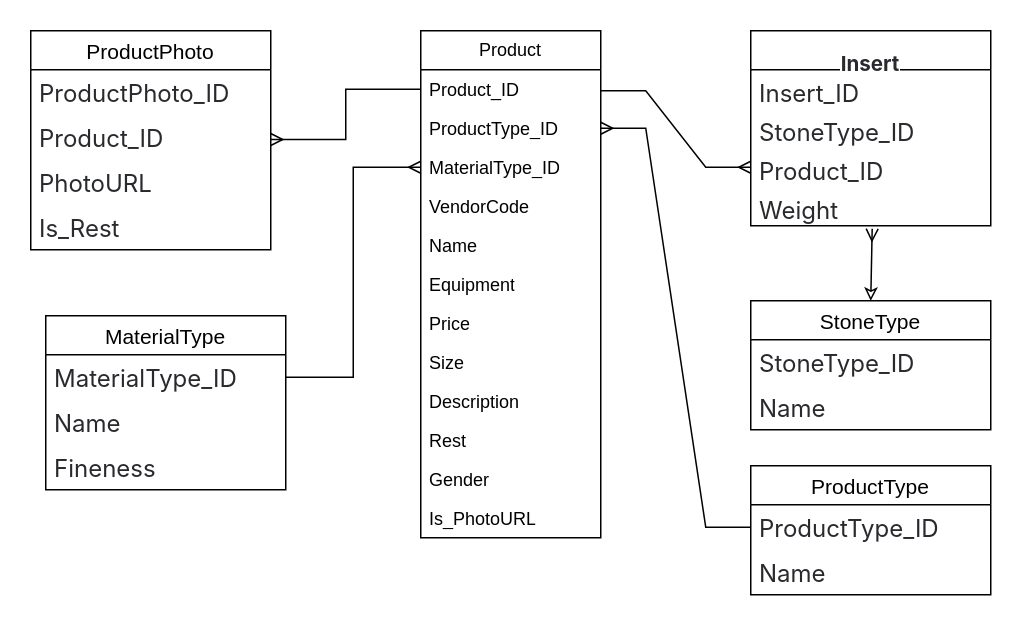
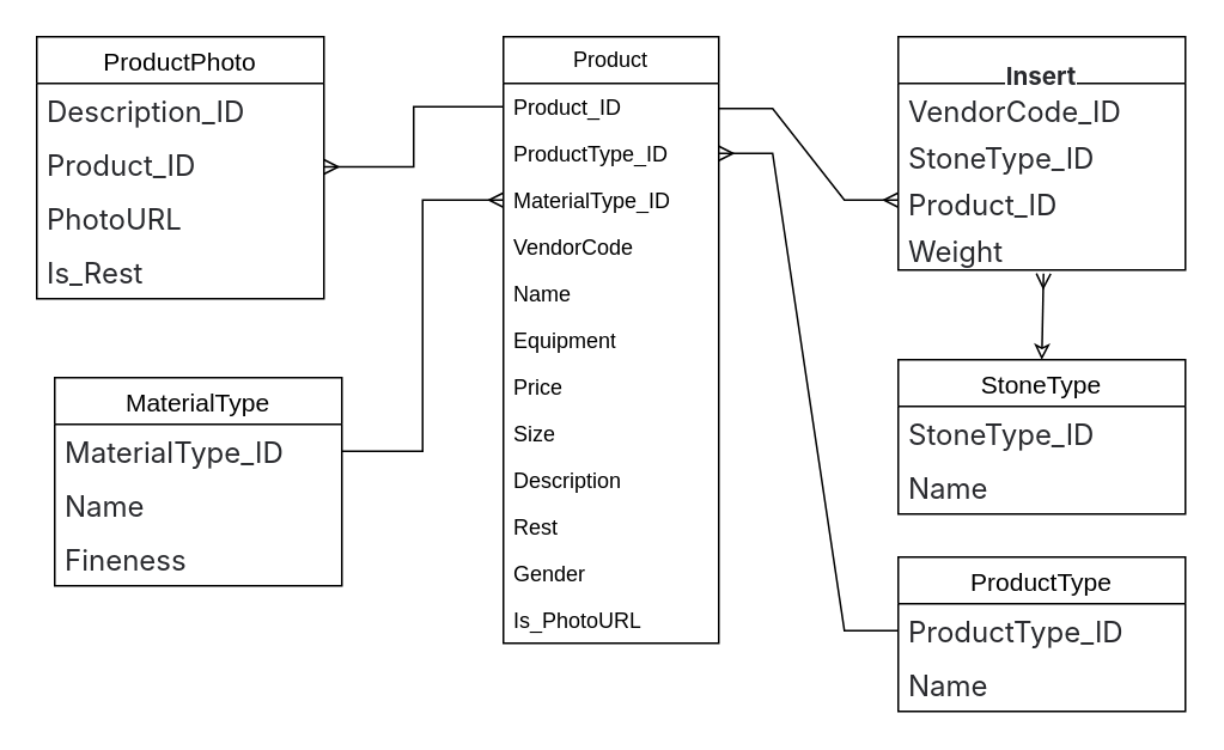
  <mxCell id="0" />
  <mxCell id="1" parent="0" />
  <mxCell id="2" value="Product" style="swimlane;fontStyle=0;childLayout=stackLayout;horizontal=1;startSize=26;fillColor=none;horizontalStack=0;resizeParent=1;resizeParentMax=0;resizeLast=0;collapsible=1;marginBottom=0;whiteSpace=wrap;html=1;" vertex="1" parent="1"><mxGeometry x="280" y="20" width="120" height="338" as="geometry" /></mxCell>
  <mxCell id="3" value="Product_ID&lt;span style=&quot;white-space: pre;&quot;&gt;&#09;&lt;/span&gt;&lt;div&gt;&lt;br&gt;&lt;/div&gt;" style="text;strokeColor=none;fillColor=none;align=left;verticalAlign=top;spacingLeft=4;spacingRight=4;overflow=hidden;rotatable=0;points=[[0,0.5],[1,0.5]];portConstraint=eastwest;whiteSpace=wrap;html=1;" vertex="1" parent="2"><mxGeometry y="26" width="120" height="26" as="geometry" /></mxCell>
  <mxCell id="4" value="ProductType_ID" style="text;strokeColor=none;fillColor=none;align=left;verticalAlign=top;spacingLeft=4;spacingRight=4;overflow=hidden;rotatable=0;points=[[0,0.5],[1,0.5]];portConstraint=eastwest;whiteSpace=wrap;html=1;" vertex="1" parent="2"><mxGeometry y="52" width="120" height="26" as="geometry" /></mxCell>
  <mxCell id="5" value="MaterialType_ID" style="text;strokeColor=none;fillColor=none;align=left;verticalAlign=top;spacingLeft=4;spacingRight=4;overflow=hidden;rotatable=0;points=[[0,0.5],[1,0.5]];portConstraint=eastwest;whiteSpace=wrap;html=1;" vertex="1" parent="2"><mxGeometry y="78" width="120" height="26" as="geometry" /></mxCell>
  <mxCell id="6" value="VendorCode" style="text;strokeColor=none;fillColor=none;align=left;verticalAlign=top;spacingLeft=4;spacingRight=4;overflow=hidden;rotatable=0;points=[[0,0.5],[1,0.5]];portConstraint=eastwest;whiteSpace=wrap;html=1;" vertex="1" parent="2"><mxGeometry y="104" width="120" height="26" as="geometry" /></mxCell>
  <mxCell id="7" value="Name" style="text;strokeColor=none;fillColor=none;align=left;verticalAlign=top;spacingLeft=4;spacingRight=4;overflow=hidden;rotatable=0;points=[[0,0.5],[1,0.5]];portConstraint=eastwest;whiteSpace=wrap;html=1;" vertex="1" parent="2"><mxGeometry y="130" width="120" height="26" as="geometry" /></mxCell>
  <mxCell id="8" value="Equipment" style="text;strokeColor=none;fillColor=none;align=left;verticalAlign=top;spacingLeft=4;spacingRight=4;overflow=hidden;rotatable=0;points=[[0,0.5],[1,0.5]];portConstraint=eastwest;whiteSpace=wrap;html=1;" vertex="1" parent="2"><mxGeometry y="156" width="120" height="26" as="geometry" /></mxCell>
  <mxCell id="9" value="Price" style="text;strokeColor=none;fillColor=none;align=left;verticalAlign=top;spacingLeft=4;spacingRight=4;overflow=hidden;rotatable=0;points=[[0,0.5],[1,0.5]];portConstraint=eastwest;whiteSpace=wrap;html=1;" vertex="1" parent="2"><mxGeometry y="182" width="120" height="26" as="geometry" /></mxCell>
  <mxCell id="10" value="Size" style="text;strokeColor=none;fillColor=none;align=left;verticalAlign=top;spacingLeft=4;spacingRight=4;overflow=hidden;rotatable=0;points=[[0,0.5],[1,0.5]];portConstraint=eastwest;whiteSpace=wrap;html=1;" vertex="1" parent="2"><mxGeometry y="208" width="120" height="26" as="geometry" /></mxCell>
  <mxCell id="11" value="Description" style="text;strokeColor=none;fillColor=none;align=left;verticalAlign=top;spacingLeft=4;spacingRight=4;overflow=hidden;rotatable=0;points=[[0,0.5],[1,0.5]];portConstraint=eastwest;whiteSpace=wrap;html=1;" vertex="1" parent="2"><mxGeometry y="234" width="120" height="26" as="geometry" /></mxCell>
  <mxCell id="12" value="Rest" style="text;strokeColor=none;fillColor=none;align=left;verticalAlign=top;spacingLeft=4;spacingRight=4;overflow=hidden;rotatable=0;points=[[0,0.5],[1,0.5]];portConstraint=eastwest;whiteSpace=wrap;html=1;" vertex="1" parent="2"><mxGeometry y="260" width="120" height="26" as="geometry" /></mxCell>
  <mxCell id="13" value="Gender" style="text;strokeColor=none;fillColor=none;align=left;verticalAlign=top;spacingLeft=4;spacingRight=4;overflow=hidden;rotatable=0;points=[[0,0.5],[1,0.5]];portConstraint=eastwest;whiteSpace=wrap;html=1;" vertex="1" parent="2"><mxGeometry y="286" width="120" height="26" as="geometry" /></mxCell>
  <mxCell id="14" value="Is_PhotoURL" style="text;strokeColor=none;fillColor=none;align=left;verticalAlign=top;spacingLeft=4;spacingRight=4;overflow=hidden;rotatable=0;points=[[0,0.5],[1,0.5]];portConstraint=eastwest;whiteSpace=wrap;html=1;" vertex="1" parent="2"><mxGeometry y="312" width="120" height="26" as="geometry" /></mxCell>
  <mxCell id="15" value="ProductPhoto" style="swimlane;fontStyle=0;childLayout=stackLayout;horizontal=1;startSize=26;horizontalStack=0;resizeParent=1;resizeParentMax=0;resizeLast=0;collapsible=1;marginBottom=0;align=center;fontSize=14;" vertex="1" parent="1"><mxGeometry x="20" y="20" width="160" height="146" as="geometry" /></mxCell>
- <mxCell id="16" value="&lt;span style=&quot;color: rgb(41, 42, 46); font-family: ui-sans-serif, -apple-system, BlinkMacSystemFont, &amp;quot;Segoe UI&amp;quot;, Ubuntu, &amp;quot;Helvetica Neue&amp;quot;, sans-serif; font-size: 16px; white-space-collapse: preserve; background-color: rgb(255, 255, 255);&quot;&gt;ProductPhoto_ID&lt;/span&gt;" style="text;strokeColor=none;fillColor=none;spacingLeft=4;spacingRight=4;overflow=hidden;rotatable=0;points=[[0,0.5],[1,0.5]];portConstraint=eastwest;fontSize=12;whiteSpace=wrap;html=1;" vertex="1" parent="15"><mxGeometry y="26" width="160" height="30" as="geometry" /></mxCell>
+ <mxCell id="16" value="&lt;span style=&quot;color: rgb(41, 42, 46); font-family: ui-sans-serif, -apple-system, BlinkMacSystemFont, &amp;quot;Segoe UI&amp;quot;, Ubuntu, &amp;quot;Helvetica Neue&amp;quot;, sans-serif; font-size: 16px; white-space-collapse: preserve; background-color: rgb(255, 255, 255);&quot;&gt;Description_ID&lt;/span&gt;" style="text;strokeColor=none;fillColor=none;spacingLeft=4;spacingRight=4;overflow=hidden;rotatable=0;points=[[0,0.5],[1,0.5]];portConstraint=eastwest;fontSize=12;whiteSpace=wrap;html=1;" vertex="1" parent="15"><mxGeometry y="26" width="160" height="30" as="geometry" /></mxCell>
  <mxCell id="17" value="&lt;span style=&quot;color: rgb(41, 42, 46); font-family: ui-sans-serif, -apple-system, BlinkMacSystemFont, &amp;quot;Segoe UI&amp;quot;, Ubuntu, &amp;quot;Helvetica Neue&amp;quot;, sans-serif; font-size: 16px; white-space-collapse: preserve; background-color: rgb(255, 255, 255);&quot;&gt;Product_ID&lt;/span&gt;" style="text;strokeColor=none;fillColor=none;spacingLeft=4;spacingRight=4;overflow=hidden;rotatable=0;points=[[0,0.5],[1,0.5]];portConstraint=eastwest;fontSize=12;whiteSpace=wrap;html=1;" vertex="1" parent="15"><mxGeometry y="56" width="160" height="30" as="geometry" /></mxCell>
  <mxCell id="18" value="&lt;span style=&quot;color: rgb(41, 42, 46); font-family: ui-sans-serif, -apple-system, BlinkMacSystemFont, &amp;quot;Segoe UI&amp;quot;, Ubuntu, &amp;quot;Helvetica Neue&amp;quot;, sans-serif; font-size: 16px; white-space-collapse: preserve; background-color: rgb(255, 255, 255);&quot;&gt;PhotoURL&lt;/span&gt;" style="text;strokeColor=none;fillColor=none;spacingLeft=4;spacingRight=4;overflow=hidden;rotatable=0;points=[[0,0.5],[1,0.5]];portConstraint=eastwest;fontSize=12;whiteSpace=wrap;html=1;" vertex="1" parent="15"><mxGeometry y="86" width="160" height="30" as="geometry" /></mxCell>
  <mxCell id="19" value="&lt;span style=&quot;color: rgb(41, 42, 46); font-family: ui-sans-serif, -apple-system, BlinkMacSystemFont, &amp;quot;Segoe UI&amp;quot;, Ubuntu, &amp;quot;Helvetica Neue&amp;quot;, sans-serif; font-size: 16px; white-space-collapse: preserve; background-color: rgb(255, 255, 255);&quot;&gt;Is_Rest&lt;/span&gt;" style="text;strokeColor=none;fillColor=none;spacingLeft=4;spacingRight=4;overflow=hidden;rotatable=0;points=[[0,0.5],[1,0.5]];portConstraint=eastwest;fontSize=12;whiteSpace=wrap;html=1;" vertex="1" parent="15"><mxGeometry y="116" width="160" height="30" as="geometry" /></mxCell>
  <mxCell id="20" value="&lt;h3 style=&quot;padding: 0px; margin: 1.312em 0px 0px; font-variant-numeric: normal; font-variant-east-asian: normal; font-variant-alternates: normal; font-size-adjust: none; font-kerning: auto; font-optical-sizing: auto; font-feature-settings: normal; font-variation-settings: normal; font-variant-position: normal; font-variant-emoji: normal; font-stretch: normal; font-size: 1.142em; line-height: 1.5; font-family: ui-sans-serif, -apple-system, BlinkMacSystemFont, &amp;quot;Segoe UI&amp;quot;, Ubuntu, &amp;quot;Helvetica Neue&amp;quot;, sans-serif; color: rgb(41, 42, 46); scroll-margin-top: 56px; text-align: start; white-space-collapse: preserve; background-color: rgb(255, 255, 255);&quot; data-renderer-start-pos=&quot;1202&quot; id=&quot;Вставки-(Insert)&quot;&gt;Insert&lt;/h3&gt;" style="swimlane;fontStyle=0;childLayout=stackLayout;horizontal=1;startSize=26;fillColor=none;horizontalStack=0;resizeParent=1;resizeParentMax=0;resizeLast=0;collapsible=1;marginBottom=0;whiteSpace=wrap;html=1;" vertex="1" parent="1"><mxGeometry x="500" y="20" width="160" height="130" as="geometry" /></mxCell>
- <mxCell id="21" value="&lt;span style=&quot;color: rgb(41, 42, 46); font-family: ui-sans-serif, -apple-system, BlinkMacSystemFont, &amp;quot;Segoe UI&amp;quot;, Ubuntu, &amp;quot;Helvetica Neue&amp;quot;, sans-serif; font-size: 16px; white-space-collapse: preserve; background-color: rgb(255, 255, 255);&quot;&gt;Insert_ID&lt;/span&gt;" style="text;strokeColor=none;fillColor=none;align=left;verticalAlign=top;spacingLeft=4;spacingRight=4;overflow=hidden;rotatable=0;points=[[0,0.5],[1,0.5]];portConstraint=eastwest;whiteSpace=wrap;html=1;" vertex="1" parent="20"><mxGeometry y="26" width="160" height="26" as="geometry" /></mxCell>
+ <mxCell id="21" value="&lt;span style=&quot;color: rgb(41, 42, 46); font-family: ui-sans-serif, -apple-system, BlinkMacSystemFont, &amp;quot;Segoe UI&amp;quot;, Ubuntu, &amp;quot;Helvetica Neue&amp;quot;, sans-serif; font-size: 16px; white-space-collapse: preserve; background-color: rgb(255, 255, 255);&quot;&gt;VendorCode_ID&lt;/span&gt;" style="text;strokeColor=none;fillColor=none;align=left;verticalAlign=top;spacingLeft=4;spacingRight=4;overflow=hidden;rotatable=0;points=[[0,0.5],[1,0.5]];portConstraint=eastwest;whiteSpace=wrap;html=1;" vertex="1" parent="20"><mxGeometry y="26" width="160" height="26" as="geometry" /></mxCell>
  <mxCell id="22" value="&lt;span style=&quot;color: rgb(41, 42, 46); font-family: ui-sans-serif, -apple-system, BlinkMacSystemFont, &amp;quot;Segoe UI&amp;quot;, Ubuntu, &amp;quot;Helvetica Neue&amp;quot;, sans-serif; font-size: 16px; white-space-collapse: preserve; background-color: rgb(255, 255, 255);&quot;&gt;StoneType_ID&lt;/span&gt;" style="text;strokeColor=none;fillColor=none;align=left;verticalAlign=top;spacingLeft=4;spacingRight=4;overflow=hidden;rotatable=0;points=[[0,0.5],[1,0.5]];portConstraint=eastwest;whiteSpace=wrap;html=1;" vertex="1" parent="20"><mxGeometry y="52" width="160" height="26" as="geometry" /></mxCell>
  <mxCell id="23" value="&lt;span style=&quot;color: rgb(41, 42, 46); font-family: ui-sans-serif, -apple-system, BlinkMacSystemFont, &amp;quot;Segoe UI&amp;quot;, Ubuntu, &amp;quot;Helvetica Neue&amp;quot;, sans-serif; font-size: 16px; white-space-collapse: preserve; background-color: rgb(255, 255, 255);&quot;&gt;Product_ID&lt;/span&gt;" style="text;strokeColor=none;fillColor=none;align=left;verticalAlign=top;spacingLeft=4;spacingRight=4;overflow=hidden;rotatable=0;points=[[0,0.5],[1,0.5]];portConstraint=eastwest;whiteSpace=wrap;html=1;" vertex="1" parent="20"><mxGeometry y="78" width="160" height="26" as="geometry" /></mxCell>
  <mxCell id="24" value="&lt;span style=&quot;color: rgb(41, 42, 46); font-family: ui-sans-serif, -apple-system, BlinkMacSystemFont, &amp;quot;Segoe UI&amp;quot;, Ubuntu, &amp;quot;Helvetica Neue&amp;quot;, sans-serif; font-size: 16px; white-space-collapse: preserve; background-color: rgb(255, 255, 255);&quot;&gt;Weight&lt;/span&gt;" style="text;strokeColor=none;fillColor=none;align=left;verticalAlign=top;spacingLeft=4;spacingRight=4;overflow=hidden;rotatable=0;points=[[0,0.5],[1,0.5]];portConstraint=eastwest;whiteSpace=wrap;html=1;" vertex="1" parent="20"><mxGeometry y="104" width="160" height="26" as="geometry" /></mxCell>
  <mxCell id="25" value="StoneType" style="swimlane;fontStyle=0;childLayout=stackLayout;horizontal=1;startSize=26;horizontalStack=0;resizeParent=1;resizeParentMax=0;resizeLast=0;collapsible=1;marginBottom=0;align=center;fontSize=14;" vertex="1" parent="1"><mxGeometry x="500" y="200" width="160" height="86" as="geometry" /></mxCell>
  <mxCell id="26" value="&lt;span style=&quot;color: rgb(41, 42, 46); font-family: ui-sans-serif, -apple-system, BlinkMacSystemFont, &amp;quot;Segoe UI&amp;quot;, Ubuntu, &amp;quot;Helvetica Neue&amp;quot;, sans-serif; font-size: 16px; white-space-collapse: preserve; background-color: rgb(255, 255, 255);&quot;&gt;StoneType_ID&lt;/span&gt;" style="text;strokeColor=none;fillColor=none;spacingLeft=4;spacingRight=4;overflow=hidden;rotatable=0;points=[[0,0.5],[1,0.5]];portConstraint=eastwest;fontSize=12;whiteSpace=wrap;html=1;" vertex="1" parent="25"><mxGeometry y="26" width="160" height="30" as="geometry" /></mxCell>
  <mxCell id="27" value="&lt;span style=&quot;color: rgb(41, 42, 46); font-family: ui-sans-serif, -apple-system, BlinkMacSystemFont, &amp;quot;Segoe UI&amp;quot;, Ubuntu, &amp;quot;Helvetica Neue&amp;quot;, sans-serif; font-size: 16px; white-space-collapse: preserve; background-color: rgb(255, 255, 255);&quot;&gt;Name&lt;/span&gt;" style="text;strokeColor=none;fillColor=none;spacingLeft=4;spacingRight=4;overflow=hidden;rotatable=0;points=[[0,0.5],[1,0.5]];portConstraint=eastwest;fontSize=12;whiteSpace=wrap;html=1;" vertex="1" parent="25"><mxGeometry y="56" width="160" height="30" as="geometry" /></mxCell>
  <mxCell id="28" value="ProductType" style="swimlane;fontStyle=0;childLayout=stackLayout;horizontal=1;startSize=26;horizontalStack=0;resizeParent=1;resizeParentMax=0;resizeLast=0;collapsible=1;marginBottom=0;align=center;fontSize=14;" vertex="1" parent="1"><mxGeometry x="500" y="310" width="160" height="86" as="geometry" /></mxCell>
  <mxCell id="29" value="&lt;span style=&quot;color: rgb(41, 42, 46); font-family: ui-sans-serif, -apple-system, BlinkMacSystemFont, &amp;quot;Segoe UI&amp;quot;, Ubuntu, &amp;quot;Helvetica Neue&amp;quot;, sans-serif; font-size: 16px; white-space-collapse: preserve; background-color: rgb(255, 255, 255);&quot;&gt;ProductType_ID&lt;/span&gt;" style="text;strokeColor=none;fillColor=none;spacingLeft=4;spacingRight=4;overflow=hidden;rotatable=0;points=[[0,0.5],[1,0.5]];portConstraint=eastwest;fontSize=12;whiteSpace=wrap;html=1;" vertex="1" parent="28"><mxGeometry y="26" width="160" height="30" as="geometry" /></mxCell>
  <mxCell id="30" value="&lt;span style=&quot;color: rgb(41, 42, 46); font-family: ui-sans-serif, -apple-system, BlinkMacSystemFont, &amp;quot;Segoe UI&amp;quot;, Ubuntu, &amp;quot;Helvetica Neue&amp;quot;, sans-serif; font-size: 16px; white-space-collapse: preserve; background-color: rgb(255, 255, 255);&quot;&gt;Name&lt;/span&gt;" style="text;strokeColor=none;fillColor=none;spacingLeft=4;spacingRight=4;overflow=hidden;rotatable=0;points=[[0,0.5],[1,0.5]];portConstraint=eastwest;fontSize=12;whiteSpace=wrap;html=1;" vertex="1" parent="28"><mxGeometry y="56" width="160" height="30" as="geometry" /></mxCell>
  <mxCell id="31" value="MaterialType" style="swimlane;fontStyle=0;childLayout=stackLayout;horizontal=1;startSize=26;horizontalStack=0;resizeParent=1;resizeParentMax=0;resizeLast=0;collapsible=1;marginBottom=0;align=center;fontSize=14;" vertex="1" parent="1"><mxGeometry x="30" y="210" width="160" height="116" as="geometry" /></mxCell>
  <mxCell id="32" value="&lt;span style=&quot;color: rgb(41, 42, 46); font-family: ui-sans-serif, -apple-system, BlinkMacSystemFont, &amp;quot;Segoe UI&amp;quot;, Ubuntu, &amp;quot;Helvetica Neue&amp;quot;, sans-serif; font-size: 16px; white-space-collapse: preserve; background-color: rgb(255, 255, 255);&quot;&gt;MaterialType_ID&lt;/span&gt;" style="text;strokeColor=none;fillColor=none;spacingLeft=4;spacingRight=4;overflow=hidden;rotatable=0;points=[[0,0.5],[1,0.5]];portConstraint=eastwest;fontSize=12;whiteSpace=wrap;html=1;" vertex="1" parent="31"><mxGeometry y="26" width="160" height="30" as="geometry" /></mxCell>
  <mxCell id="33" value="&lt;span style=&quot;color: rgb(41, 42, 46); font-family: ui-sans-serif, -apple-system, BlinkMacSystemFont, &amp;quot;Segoe UI&amp;quot;, Ubuntu, &amp;quot;Helvetica Neue&amp;quot;, sans-serif; font-size: 16px; white-space-collapse: preserve; background-color: rgb(255, 255, 255);&quot;&gt;Name&lt;/span&gt;" style="text;strokeColor=none;fillColor=none;spacingLeft=4;spacingRight=4;overflow=hidden;rotatable=0;points=[[0,0.5],[1,0.5]];portConstraint=eastwest;fontSize=12;whiteSpace=wrap;html=1;" vertex="1" parent="31"><mxGeometry y="56" width="160" height="30" as="geometry" /></mxCell>
  <mxCell id="34" value="&lt;span style=&quot;color: rgb(41, 42, 46); font-family: ui-sans-serif, -apple-system, BlinkMacSystemFont, &amp;quot;Segoe UI&amp;quot;, Ubuntu, &amp;quot;Helvetica Neue&amp;quot;, sans-serif; font-size: 16px; white-space-collapse: preserve; background-color: rgb(255, 255, 255);&quot;&gt;Fineness&lt;/span&gt;" style="text;strokeColor=none;fillColor=none;spacingLeft=4;spacingRight=4;overflow=hidden;rotatable=0;points=[[0,0.5],[1,0.5]];portConstraint=eastwest;fontSize=12;whiteSpace=wrap;html=1;" vertex="1" parent="31"><mxGeometry y="86" width="160" height="30" as="geometry" /></mxCell>
  <mxCell id="35" value="" style="edgeStyle=entityRelationEdgeStyle;fontSize=12;html=1;endArrow=ERmany;rounded=0;entryX=0;entryY=0.5;entryDx=0;entryDy=0;endFill=0;" edge="1" parent="1" target="23"><mxGeometry width="100" height="100" relative="1" as="geometry"><mxPoint x="400" y="60" as="sourcePoint" /><mxPoint x="490" y="193.5" as="targetPoint" /><Array as="points"><mxPoint x="440" y="193.5" /></Array></mxGeometry></mxCell>
  <mxCell id="36" value="" style="endArrow=classic;html=1;rounded=0;endFill=0;entryX=0.5;entryY=0;entryDx=0;entryDy=0;exitX=0.506;exitY=1.077;exitDx=0;exitDy=0;exitPerimeter=0;startArrow=ERmany;startFill=0;" edge="1" parent="1" source="24" target="25"><mxGeometry relative="1" as="geometry"><mxPoint x="580" y="260" as="sourcePoint" /><mxPoint x="580" y="315" as="targetPoint" /></mxGeometry></mxCell>
  <mxCell id="37" value="" style="edgeStyle=entityRelationEdgeStyle;fontSize=12;html=1;endArrow=none;rounded=0;entryX=0;entryY=0.5;entryDx=0;entryDy=0;endFill=0;exitX=1;exitY=0.5;exitDx=0;exitDy=0;startFill=0;startArrow=ERmany;" edge="1" parent="1" source="4" target="29"><mxGeometry width="100" height="100" relative="1" as="geometry"><mxPoint x="400" y="70" as="sourcePoint" /><mxPoint x="499.04" y="239.008" as="targetPoint" /><Array as="points"><mxPoint x="450" y="310" /></Array></mxGeometry></mxCell>
  <mxCell id="38" value="" style="endArrow=ERmany;html=1;rounded=0;edgeStyle=orthogonalEdgeStyle;exitX=1;exitY=0.5;exitDx=0;exitDy=0;entryX=0;entryY=0.5;entryDx=0;entryDy=0;startArrow=none;startFill=0;endFill=0;" edge="1" parent="1" source="32" target="5"><mxGeometry relative="1" as="geometry"><mxPoint x="110" y="106" as="sourcePoint" /><mxPoint x="270" y="106" as="targetPoint" /></mxGeometry></mxCell>
  <mxCell id="39" value="" style="endArrow=none;html=1;rounded=0;entryX=0;entryY=0.5;entryDx=0;entryDy=0;edgeStyle=elbowEdgeStyle;startArrow=ERmany;startFill=0;" edge="1" parent="1" target="3"><mxGeometry relative="1" as="geometry"><mxPoint x="180" y="92.5" as="sourcePoint" /><mxPoint x="270" y="93" as="targetPoint" /></mxGeometry></mxCell>
